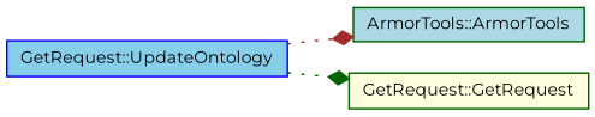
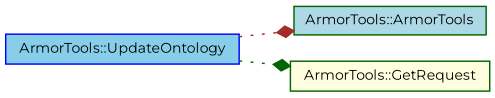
  digraph {
    fontname=Montserrat
    rankdir=LR
    node [color=darkgreen fontname=Montserrat fontsize=10 shape=record style=filled]
    edge [arrowhead=diamond fontname=Montserrat fontsize=10 labelfontname=Helvetica labelfontsize=10 style=dotted]
-   n1 [color=blue fillcolor=skyblue fontcolor=black height=0.2 label="GetRequest::UpdateOntology" width=0.4]
+   n1 [color=blue fillcolor=skyblue fontcolor=black height=0.2 label="ArmorTools::UpdateOntology" width=0.4]
    n2 [fillcolor=lightblue height=0.2 label="ArmorTools::ArmorTools" width=0.4]
-   n3 [fillcolor=lightyellow height=0.2 label="GetRequest::GetRequest" width=0.4]
+   n3 [fillcolor=lightyellow height=0.2 label="ArmorTools::GetRequest" width=0.4]
    n1 -> n2 [color=brown]
    n1 -> n3 [color=darkgreen]
  }
